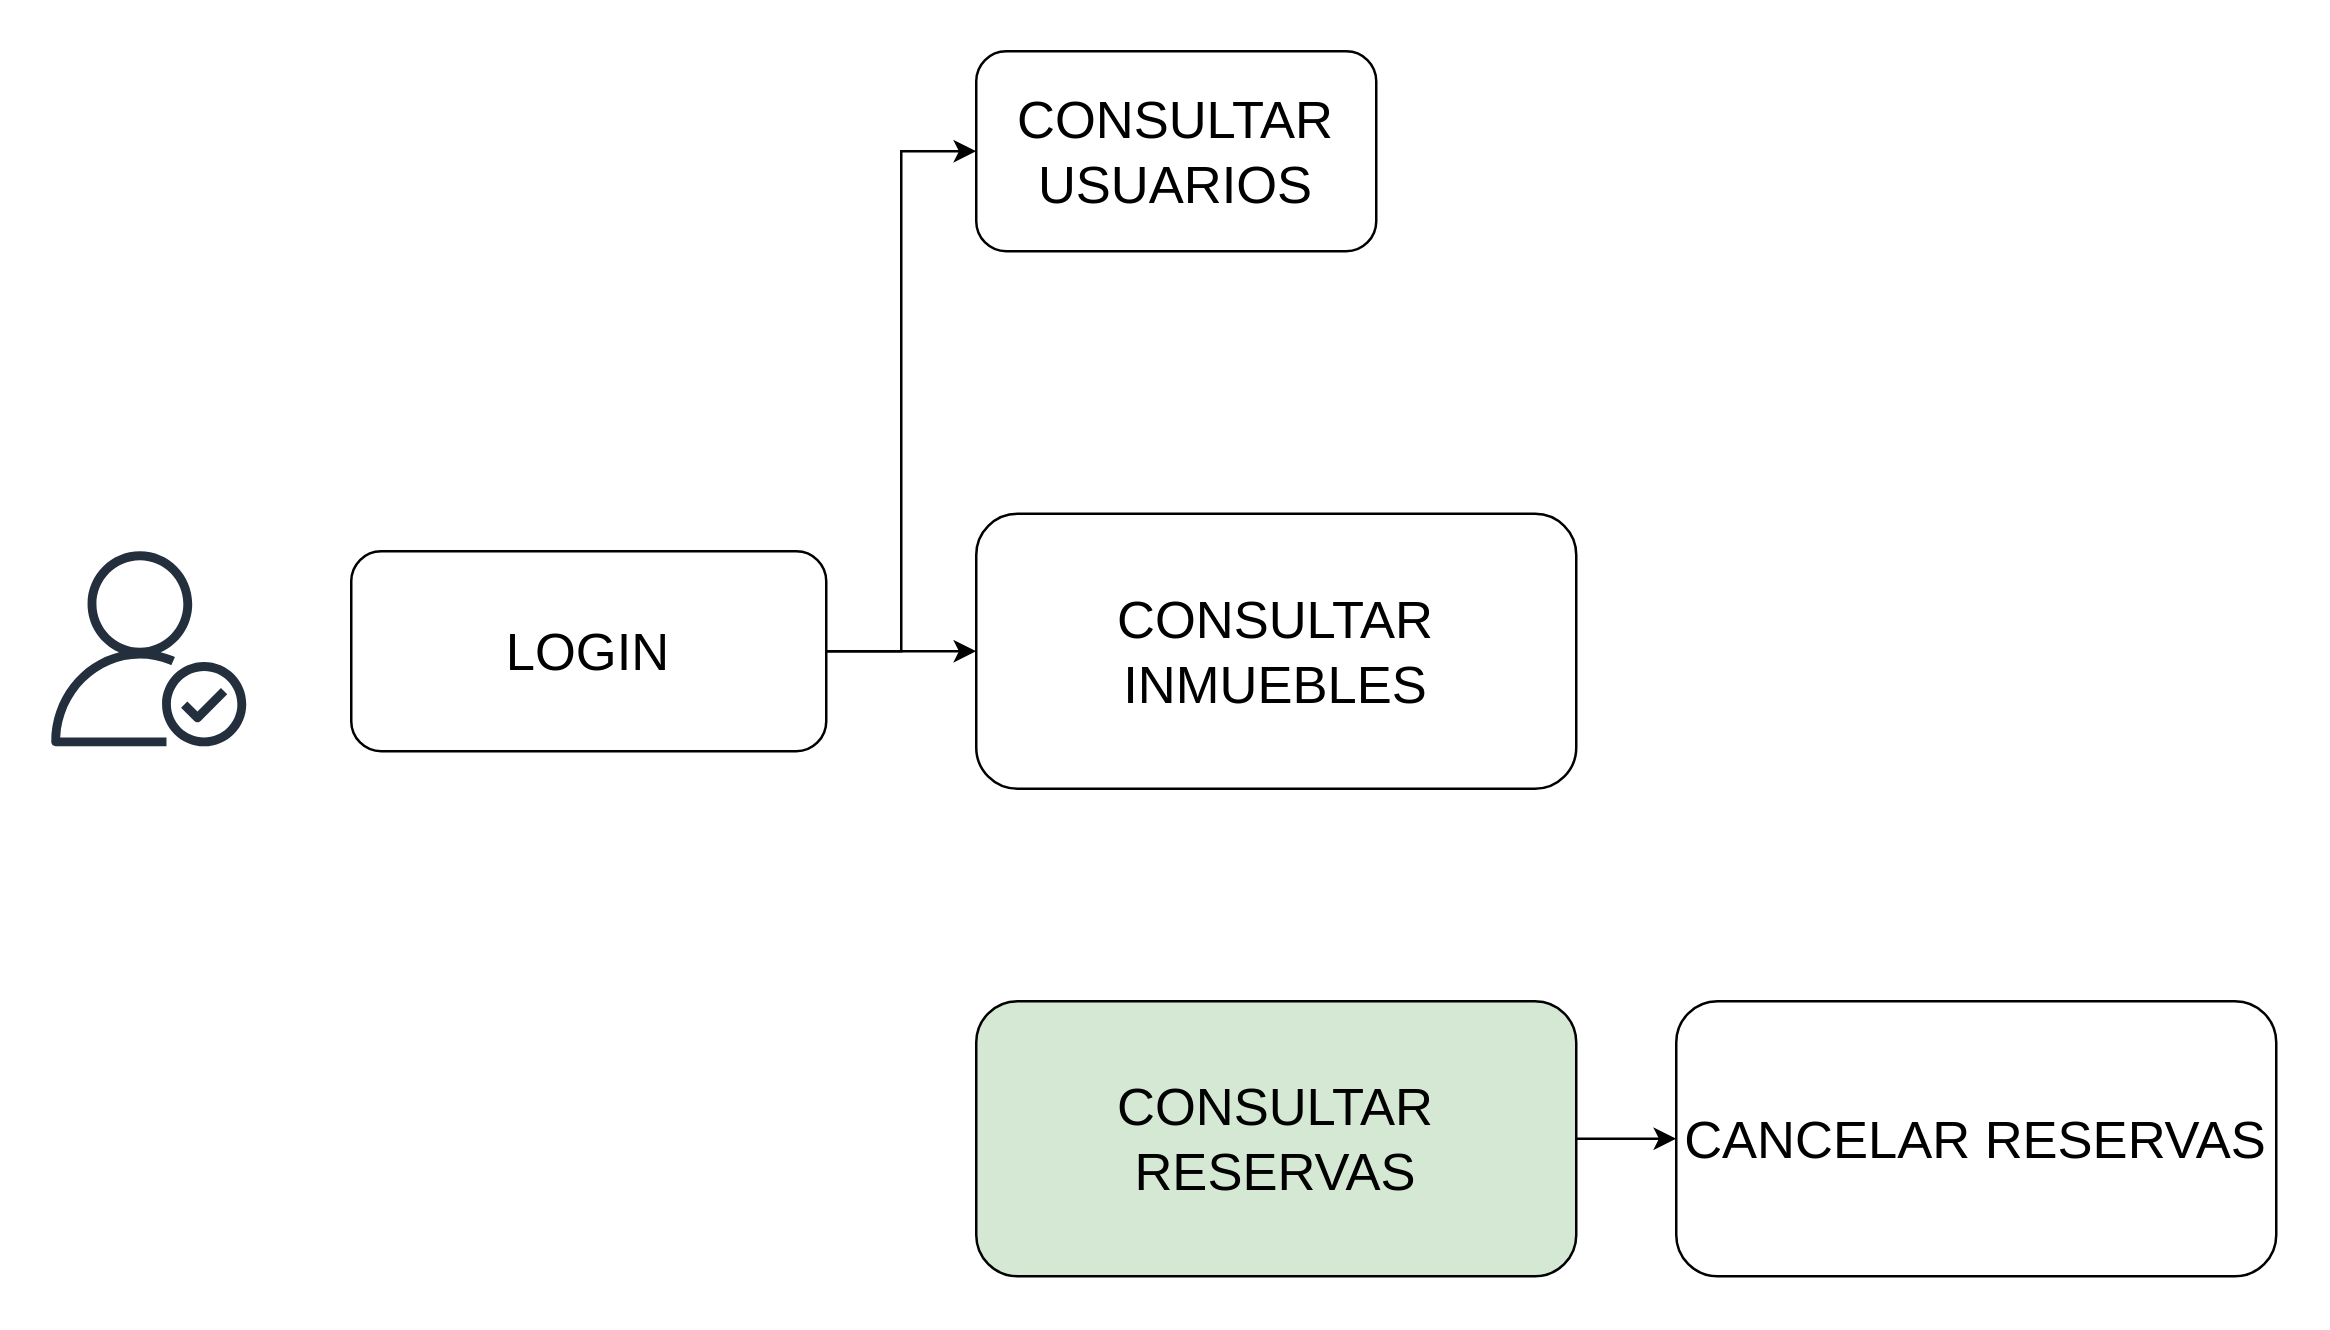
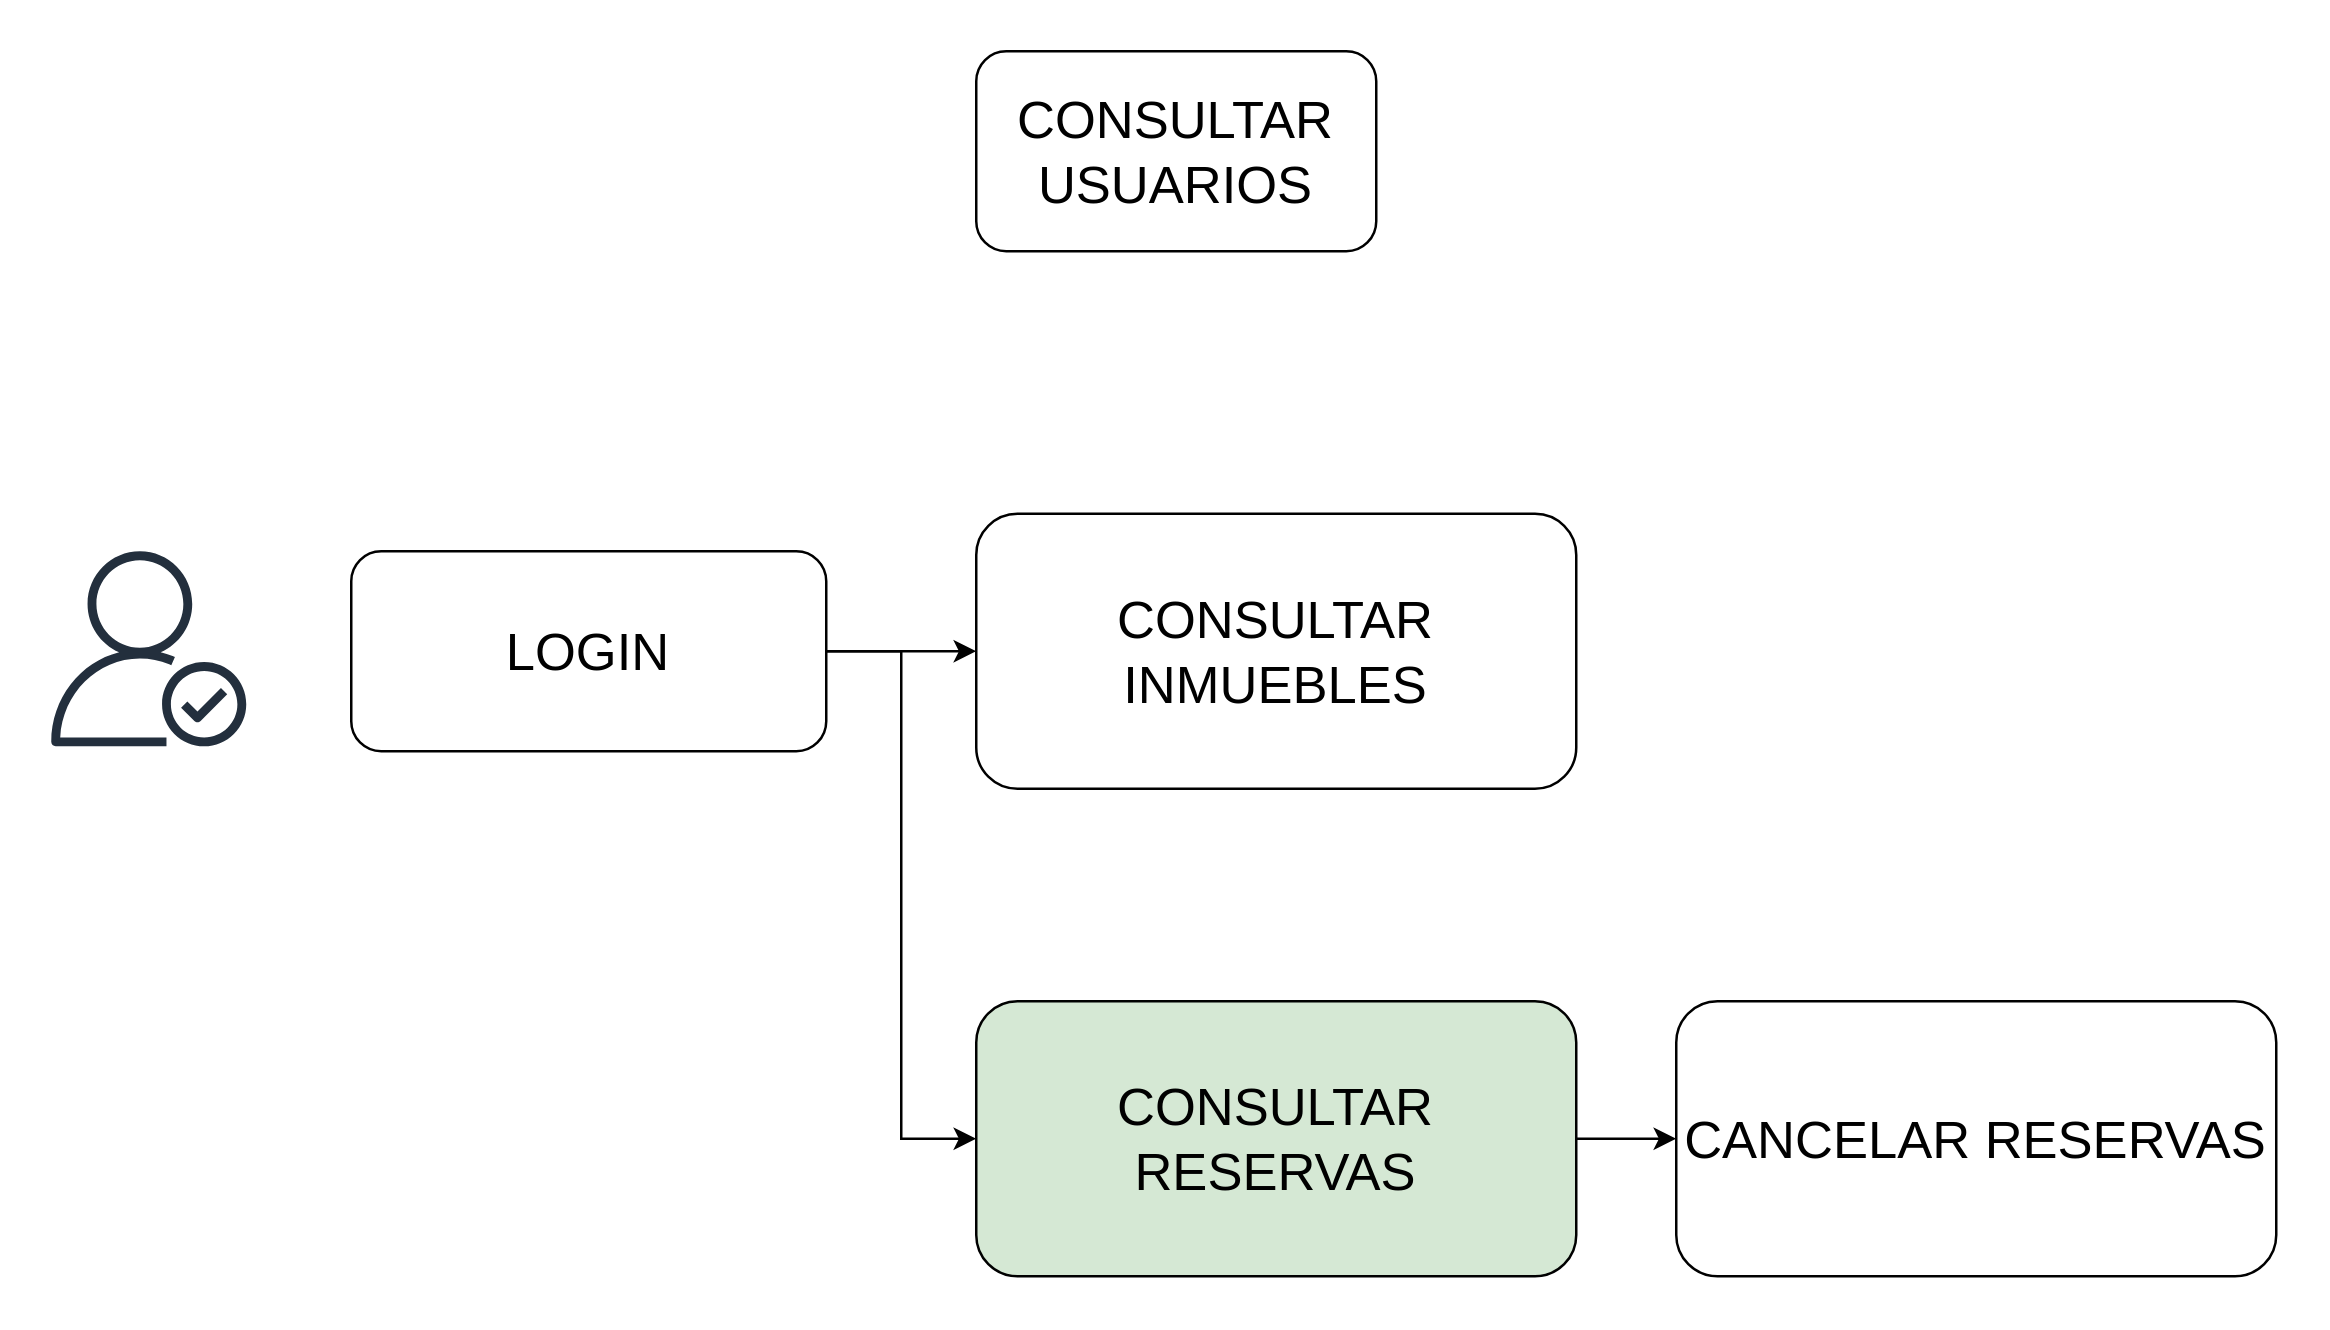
  <mxCell id="0" />
  <mxCell id="1" parent="0" />
  <mxCell id="2" value="" style="sketch=0;outlineConnect=0;fontColor=#232F3E;gradientColor=none;fillColor=#232F3D;strokeColor=none;dashed=0;verticalLabelPosition=bottom;verticalAlign=top;align=center;html=1;fontSize=12;fontStyle=0;aspect=fixed;pointerEvents=1;shape=mxgraph.aws4.authenticated_user;" vertex="1" parent="1"><mxGeometry x="20" y="220" width="78" height="78" as="geometry" /></mxCell>
- <mxCell id="3" style="edgeStyle=orthogonalEdgeStyle;rounded=0;orthogonalLoop=1;jettySize=auto;html=1;entryX=0;entryY=0.5;entryDx=0;entryDy=0;" edge="1" parent="1" source="6" target="7"><mxGeometry relative="1" as="geometry" /></mxCell>
  <mxCell id="4" style="edgeStyle=orthogonalEdgeStyle;rounded=0;orthogonalLoop=1;jettySize=auto;html=1;entryX=0;entryY=0.5;entryDx=0;entryDy=0;" edge="1" parent="1" source="6" target="8"><mxGeometry relative="1" as="geometry" /></mxCell>
+ <mxCell id="5" style="edgeStyle=orthogonalEdgeStyle;rounded=0;orthogonalLoop=1;jettySize=auto;html=1;entryX=0;entryY=0.5;entryDx=0;entryDy=0;" edge="1" parent="1" source="6" target="10"><mxGeometry relative="1" as="geometry" /></mxCell>
  <mxCell id="6" value="&lt;font style=&quot;font-size: 21px;&quot;&gt;LOGIN&lt;/font&gt;" style="rounded=1;whiteSpace=wrap;html=1;" vertex="1" parent="1"><mxGeometry x="140" y="220" width="190" height="80" as="geometry" /></mxCell>
  <mxCell id="7" value="&lt;font style=&quot;font-size: 21px;&quot;&gt;CONSULTAR USUARIOS&lt;/font&gt;" style="rounded=1;whiteSpace=wrap;html=1;" vertex="1" parent="1"><mxGeometry x="390" y="20" width="160" height="80" as="geometry" /></mxCell>
  <mxCell id="8" value="&lt;font style=&quot;font-size: 21px;&quot;&gt;CONSULTAR INMUEBLES&lt;/font&gt;" style="rounded=1;whiteSpace=wrap;html=1;" vertex="1" parent="1"><mxGeometry x="390" y="205" width="240" height="110" as="geometry" /></mxCell>
  <mxCell id="9" style="edgeStyle=orthogonalEdgeStyle;rounded=0;orthogonalLoop=1;jettySize=auto;html=1;entryX=0;entryY=0.5;entryDx=0;entryDy=0;" edge="1" parent="1" source="10" target="11"><mxGeometry relative="1" as="geometry" /></mxCell>
  <mxCell id="10" value="&lt;font style=&quot;font-size: 21px;&quot;&gt;CONSULTAR RESERVAS&lt;/font&gt;" style="rounded=1;whiteSpace=wrap;html=1;fillColor=#d5e8d4;" vertex="1" parent="1"><mxGeometry x="390" y="400" width="240" height="110" as="geometry" /></mxCell>
  <mxCell id="11" value="&lt;font style=&quot;font-size: 21px;&quot;&gt;CANCELAR RESERVAS&lt;/font&gt;" style="rounded=1;whiteSpace=wrap;html=1;" vertex="1" parent="1"><mxGeometry x="670" y="400" width="240" height="110" as="geometry" /></mxCell>
